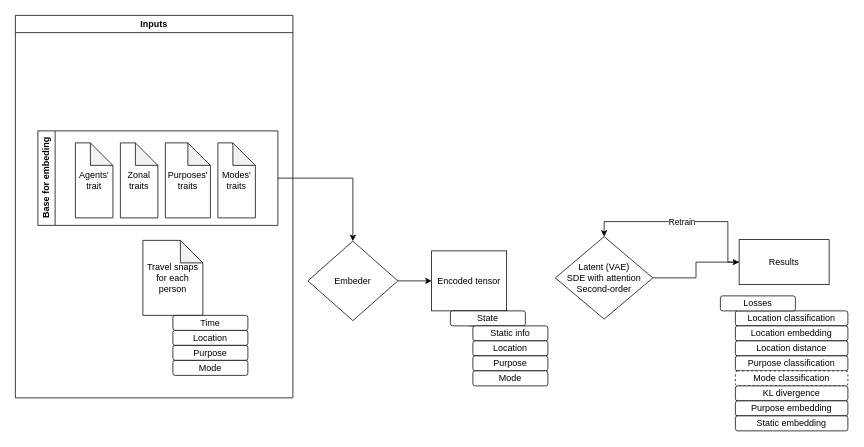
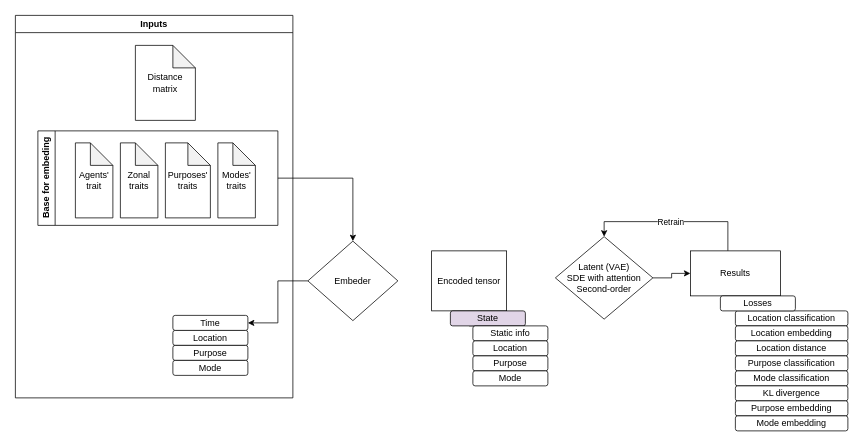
  <mxCell id="0" />
  <mxCell id="1" parent="0" />
- <mxCell id="3" value="Travel snaps for each person" style="shape=note;whiteSpace=wrap;html=1;backgroundOutline=1;darkOpacity=0.05;" parent="1" vertex="1"><mxGeometry x="190" y="320" width="80" height="100" as="geometry" /></mxCell>
+ <mxCell id="2" value="Distance matrix" style="shape=note;whiteSpace=wrap;html=1;backgroundOutline=1;darkOpacity=0.05;" parent="1" vertex="1"><mxGeometry x="180" y="60" width="80" height="100" as="geometry" /></mxCell>
  <mxCell id="4" value="Location" style="rounded=1;whiteSpace=wrap;html=1;" parent="1" vertex="1"><mxGeometry x="230" y="440" width="100" height="20" as="geometry" /></mxCell>
  <mxCell id="5" value="Time" style="rounded=1;whiteSpace=wrap;html=1;" parent="1" vertex="1"><mxGeometry x="230" y="420" width="100" height="20" as="geometry" /></mxCell>
  <mxCell id="6" value="Purpose" style="rounded=1;whiteSpace=wrap;html=1;" parent="1" vertex="1"><mxGeometry x="230" y="460" width="100" height="20" as="geometry" /></mxCell>
  <mxCell id="7" value="Mode" style="rounded=1;whiteSpace=wrap;html=1;" parent="1" vertex="1"><mxGeometry x="230" y="480" width="100" height="20" as="geometry" /></mxCell>
  <mxCell id="8" style="edgeStyle=orthogonalEdgeStyle;rounded=0;orthogonalLoop=1;jettySize=auto;html=1;entryX=0.5;entryY=0;entryDx=0;entryDy=0;" parent="1" source="9" target="13" edge="1"><mxGeometry relative="1" as="geometry" /></mxCell>
  <mxCell id="9" value="Base for embeding" style="swimlane;horizontal=0;whiteSpace=wrap;html=1;" parent="1" vertex="1"><mxGeometry x="50" y="174" width="320" height="126" as="geometry" /></mxCell>
  <mxCell id="10" style="edgeStyle=orthogonalEdgeStyle;rounded=0;orthogonalLoop=1;jettySize=auto;html=1;" parent="1" source="11" target="16" edge="1"><mxGeometry relative="1" as="geometry" /></mxCell>
  <mxCell id="11" value="Encoded tensor" style="rounded=0;whiteSpace=wrap;html=1;" parent="1" vertex="1"><mxGeometry x="575" y="334" width="100" height="80" as="geometry" /></mxCell>
- <mxCell id="12" style="edgeStyle=orthogonalEdgeStyle;rounded=0;orthogonalLoop=1;jettySize=auto;html=1;entryX=0;entryY=0.5;entryDx=0;entryDy=0;" parent="1" source="13" target="11" edge="1"><mxGeometry relative="1" as="geometry" /></mxCell>
+ <mxCell id="12" style="edgeStyle=orthogonalEdgeStyle;rounded=0;orthogonalLoop=1;jettySize=auto;html=1;" parent="1" source="13" target="5" edge="1"><mxGeometry relative="1" as="geometry" /></mxCell>
  <mxCell id="13" value="Embeder" style="rhombus;whiteSpace=wrap;html=1;" parent="1" vertex="1"><mxGeometry x="410" y="321" width="120" height="106" as="geometry" /></mxCell>
  <mxCell id="14" style="edgeStyle=orthogonalEdgeStyle;rounded=0;orthogonalLoop=1;jettySize=auto;html=1;entryX=0;entryY=0.5;entryDx=0;entryDy=0;" parent="1" source="15" target="21" edge="1"><mxGeometry relative="1" as="geometry" /></mxCell>
  <mxCell id="15" value="Latent (VAE) &lt;br&gt;SDE with attention&lt;br&gt;Second-order" style="rhombus;whiteSpace=wrap;html=1;" parent="1" vertex="1"><mxGeometry x="740" y="315" width="130" height="110" as="geometry" /></mxCell>
- <mxCell id="16" value="State" style="rounded=1;whiteSpace=wrap;html=1;" parent="1" vertex="1"><mxGeometry x="600" y="414" width="100" height="20" as="geometry" /></mxCell>
+ <mxCell id="16" value="State" style="rounded=1;whiteSpace=wrap;html=1;fillColor=#e1d5e7;" parent="1" vertex="1"><mxGeometry x="600" y="414" width="100" height="20" as="geometry" /></mxCell>
  <mxCell id="17" value="Static info" style="rounded=1;whiteSpace=wrap;html=1;" parent="1" vertex="1"><mxGeometry x="630" y="434" width="100" height="20" as="geometry" /></mxCell>
  <mxCell id="18" value="Location" style="rounded=1;whiteSpace=wrap;html=1;" parent="1" vertex="1"><mxGeometry x="630" y="454" width="100" height="20" as="geometry" /></mxCell>
  <mxCell id="19" style="edgeStyle=orthogonalEdgeStyle;rounded=0;orthogonalLoop=1;jettySize=auto;html=1;entryX=0.5;entryY=0;entryDx=0;entryDy=0;" parent="1" source="21" target="15" edge="1"><mxGeometry relative="1" as="geometry"><Array as="points"><mxPoint x="970" y="295" /><mxPoint x="805" y="295" /></Array></mxGeometry></mxCell>
  <mxCell id="20" value="Retrain" style="edgeLabel;html=1;align=center;verticalAlign=middle;resizable=0;points=[];" parent="19" vertex="1" connectable="0"><mxGeometry x="0.034" relative="1" as="geometry"><mxPoint as="offset" /></mxGeometry></mxCell>
- <mxCell id="21" value="Results" style="rounded=0;whiteSpace=wrap;html=1;" parent="1" vertex="1"><mxGeometry x="985" y="319" width="120" height="60" as="geometry" /></mxCell>
+ <mxCell id="21" value="Results" style="rounded=0;whiteSpace=wrap;html=1;" parent="1" vertex="1"><mxGeometry x="920" y="334" width="120" height="60" as="geometry" /></mxCell>
  <mxCell id="22" value="Location classification" style="rounded=1;whiteSpace=wrap;html=1;" parent="1" vertex="1"><mxGeometry x="980" y="414" width="150" height="20" as="geometry" /></mxCell>
  <mxCell id="23" value="Location embedding" style="rounded=1;whiteSpace=wrap;html=1;" parent="1" vertex="1"><mxGeometry x="980" y="434" width="150" height="20" as="geometry" /></mxCell>
  <mxCell id="24" value="Location distance" style="rounded=1;whiteSpace=wrap;html=1;" parent="1" vertex="1"><mxGeometry x="980" y="454" width="150" height="20" as="geometry" /></mxCell>
  <mxCell id="25" value="Purpose classification" style="rounded=1;whiteSpace=wrap;html=1;" parent="1" vertex="1"><mxGeometry x="980" y="474" width="150" height="20" as="geometry" /></mxCell>
- <mxCell id="26" value="Mode classification" style="rounded=1;whiteSpace=wrap;html=1;dashed=1;" parent="1" vertex="1"><mxGeometry x="980" y="494" width="150" height="20" as="geometry" /></mxCell>
+ <mxCell id="26" value="Mode classification" style="rounded=1;whiteSpace=wrap;html=1;" parent="1" vertex="1"><mxGeometry x="980" y="494" width="150" height="20" as="geometry" /></mxCell>
  <mxCell id="27" value="KL divergence" style="rounded=1;whiteSpace=wrap;html=1;" parent="1" vertex="1"><mxGeometry x="980" y="514" width="150" height="20" as="geometry" /></mxCell>
  <mxCell id="28" value="Losses" style="rounded=1;whiteSpace=wrap;html=1;" parent="1" vertex="1"><mxGeometry x="960" y="394" width="100" height="20" as="geometry" /></mxCell>
  <mxCell id="29" value="Inputs" style="swimlane;whiteSpace=wrap;html=1;" parent="1" vertex="1"><mxGeometry x="20" y="20" width="370" height="510" as="geometry" /></mxCell>
  <mxCell id="30" value="Modes' traits" style="shape=note;whiteSpace=wrap;html=1;backgroundOutline=1;darkOpacity=0.05;" parent="29" vertex="1"><mxGeometry x="270" y="170" width="50" height="100" as="geometry" /></mxCell>
  <mxCell id="31" value="Purposes' traits" style="shape=note;whiteSpace=wrap;html=1;backgroundOutline=1;darkOpacity=0.05;" parent="29" vertex="1"><mxGeometry x="200" y="170" width="60" height="100" as="geometry" /></mxCell>
  <mxCell id="32" value="Zonal traits" style="shape=note;whiteSpace=wrap;html=1;backgroundOutline=1;darkOpacity=0.05;" parent="29" vertex="1"><mxGeometry x="140" y="170" width="50" height="100" as="geometry" /></mxCell>
  <mxCell id="33" value="Agents' trait" style="shape=note;whiteSpace=wrap;html=1;backgroundOutline=1;darkOpacity=0.05;" vertex="1" parent="29"><mxGeometry x="80" y="170" width="50" height="100" as="geometry" /></mxCell>
  <mxCell id="34" value="Purpose embedding" style="rounded=1;whiteSpace=wrap;html=1;" vertex="1" parent="1"><mxGeometry x="980" y="534" width="150" height="20" as="geometry" /></mxCell>
- <mxCell id="35" value="Static embedding" style="rounded=1;whiteSpace=wrap;html=1;" vertex="1" parent="1"><mxGeometry x="980" y="554" width="150" height="20" as="geometry" /></mxCell>
+ <mxCell id="35" value="Mode embedding" style="rounded=1;whiteSpace=wrap;html=1;" vertex="1" parent="1"><mxGeometry x="980" y="554" width="150" height="20" as="geometry" /></mxCell>
  <mxCell id="36" value="Purpose" style="rounded=1;whiteSpace=wrap;html=1;" vertex="1" parent="1"><mxGeometry x="630" y="474" width="100" height="20" as="geometry" /></mxCell>
  <mxCell id="37" value="Mode" style="rounded=1;whiteSpace=wrap;html=1;" vertex="1" parent="1"><mxGeometry x="630" y="494" width="100" height="20" as="geometry" /></mxCell>
